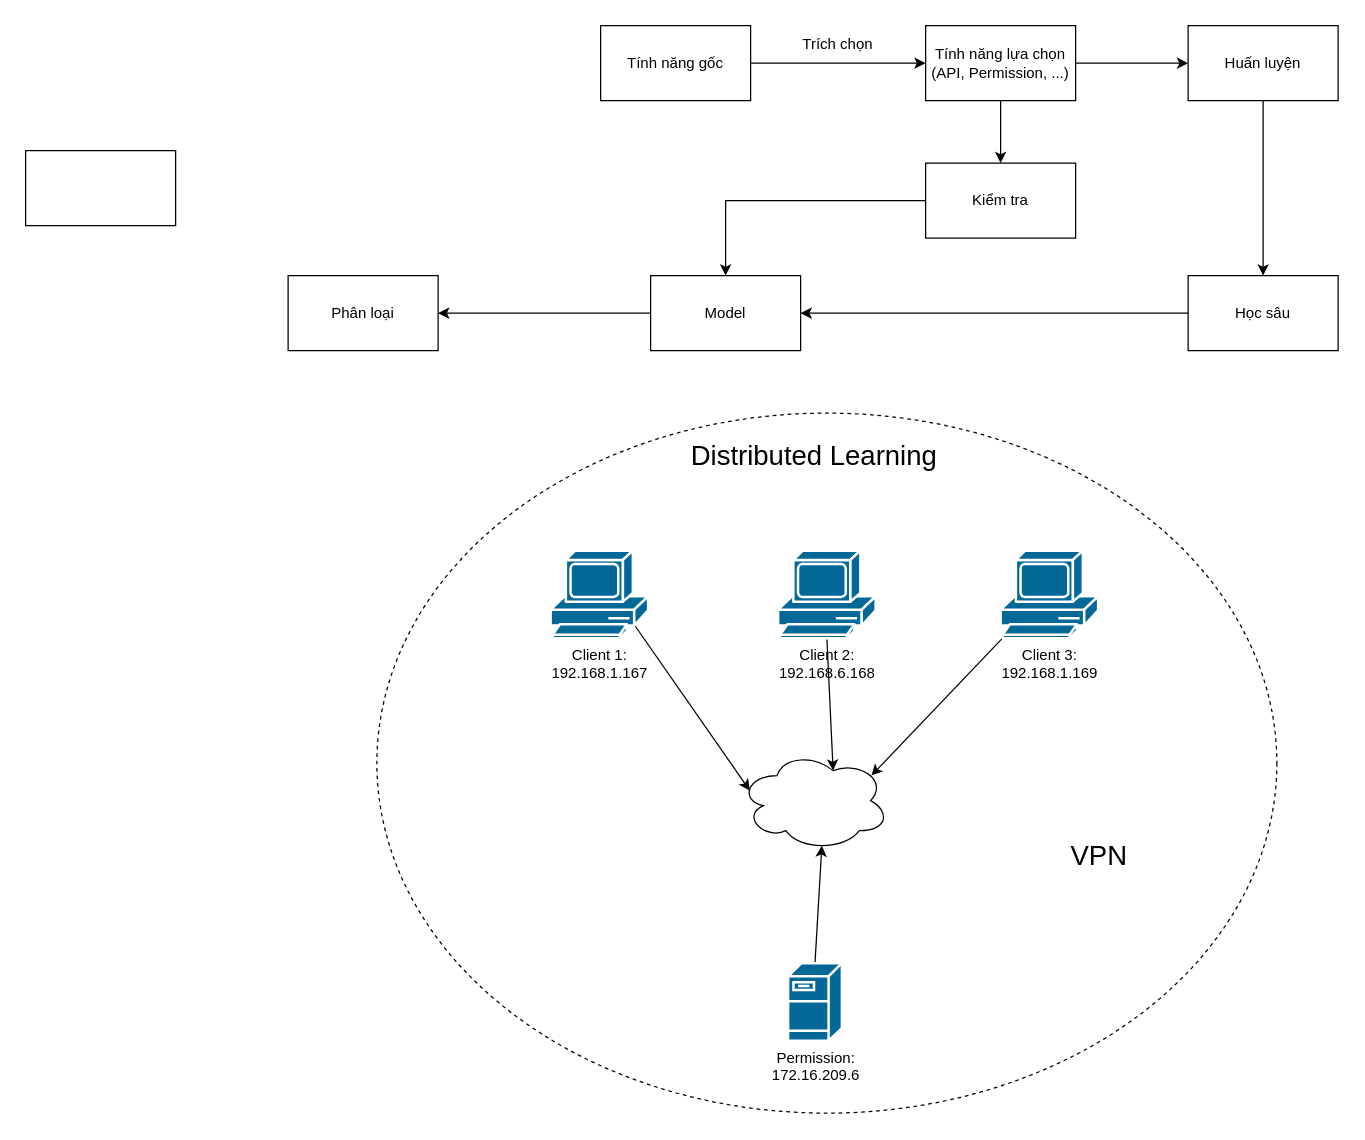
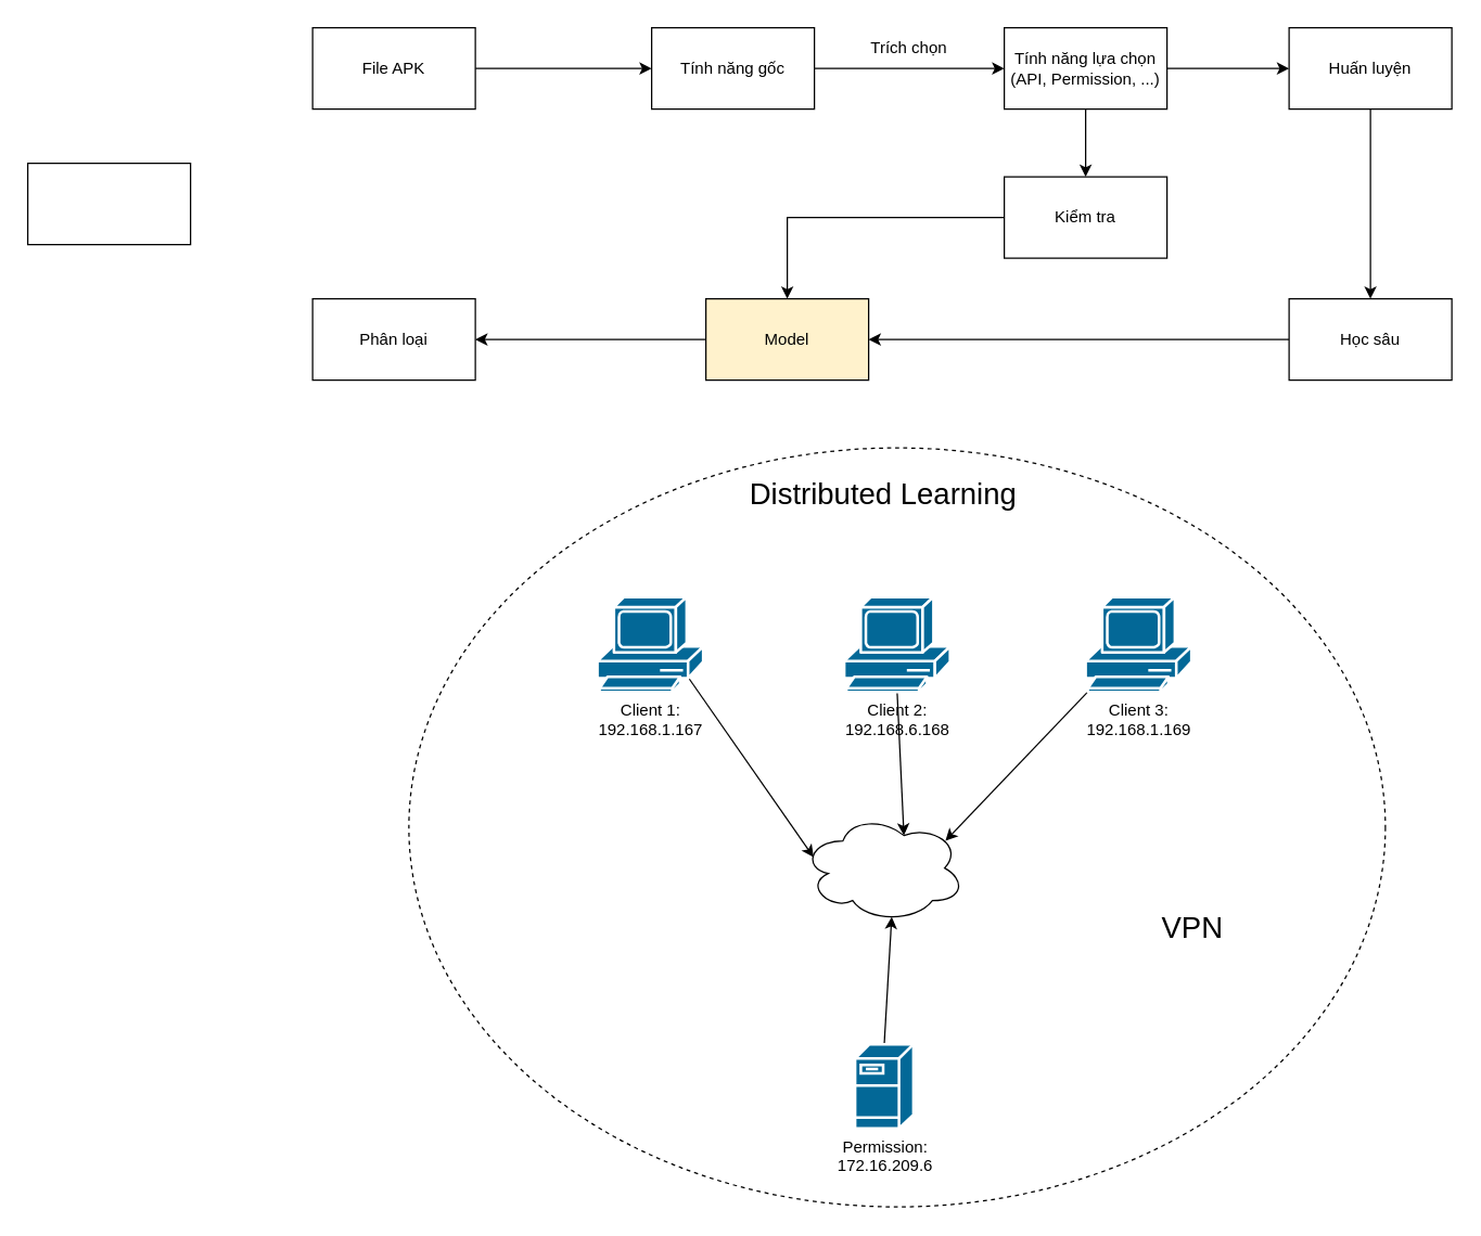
  <mxCell id="0" />
  <mxCell id="1" parent="0" />
  <mxCell id="2" value="" style="ellipse;whiteSpace=wrap;html=1;dashed=1;" vertex="1" parent="1"><mxGeometry x="301" y="330" width="720" height="560" as="geometry" /></mxCell>
+ <mxCell id="3" style="edgeStyle=orthogonalEdgeStyle;rounded=0;orthogonalLoop=1;jettySize=auto;html=1;exitX=1;exitY=0.5;exitDx=0;exitDy=0;entryX=0;entryY=0.5;entryDx=0;entryDy=0;" edge="1" parent="1" source="4" target="6"><mxGeometry relative="1" as="geometry" /></mxCell>
+ <mxCell id="4" value="File APK" style="rounded=0;whiteSpace=wrap;html=1;" vertex="1" parent="1"><mxGeometry x="230" y="20" width="120" height="60" as="geometry" /></mxCell>
  <mxCell id="5" style="edgeStyle=orthogonalEdgeStyle;rounded=0;orthogonalLoop=1;jettySize=auto;html=1;exitX=1;exitY=0.5;exitDx=0;exitDy=0;entryX=0;entryY=0.5;entryDx=0;entryDy=0;" edge="1" parent="1" source="6" target="9"><mxGeometry relative="1" as="geometry" /></mxCell>
  <mxCell id="6" value="Tính năng gốc" style="rounded=0;whiteSpace=wrap;html=1;" vertex="1" parent="1"><mxGeometry x="480" y="20" width="120" height="60" as="geometry" /></mxCell>
  <mxCell id="7" style="edgeStyle=orthogonalEdgeStyle;rounded=0;orthogonalLoop=1;jettySize=auto;html=1;exitX=1;exitY=0.5;exitDx=0;exitDy=0;entryX=0;entryY=0.5;entryDx=0;entryDy=0;" edge="1" parent="1" source="9" target="11"><mxGeometry relative="1" as="geometry" /></mxCell>
  <mxCell id="8" style="edgeStyle=orthogonalEdgeStyle;rounded=0;orthogonalLoop=1;jettySize=auto;html=1;exitX=0.5;exitY=1;exitDx=0;exitDy=0;entryX=0.5;entryY=0;entryDx=0;entryDy=0;" edge="1" parent="1" source="9" target="13"><mxGeometry relative="1" as="geometry" /></mxCell>
  <mxCell id="9" value="Tính năng lựa chọn (API, Permission, ...)" style="rounded=0;whiteSpace=wrap;html=1;" vertex="1" parent="1"><mxGeometry x="740" y="20" width="120" height="60" as="geometry" /></mxCell>
  <mxCell id="10" style="edgeStyle=orthogonalEdgeStyle;rounded=0;orthogonalLoop=1;jettySize=auto;html=1;exitX=0.5;exitY=1;exitDx=0;exitDy=0;entryX=0.5;entryY=0;entryDx=0;entryDy=0;" edge="1" parent="1" source="11" target="15"><mxGeometry relative="1" as="geometry" /></mxCell>
  <mxCell id="11" value="Huấn luyện" style="rounded=0;whiteSpace=wrap;html=1;" vertex="1" parent="1"><mxGeometry x="950" y="20" width="120" height="60" as="geometry" /></mxCell>
  <mxCell id="12" style="edgeStyle=orthogonalEdgeStyle;rounded=0;orthogonalLoop=1;jettySize=auto;html=1;exitX=0;exitY=0.5;exitDx=0;exitDy=0;entryX=0.5;entryY=0;entryDx=0;entryDy=0;" edge="1" parent="1" source="13" target="17"><mxGeometry relative="1" as="geometry" /></mxCell>
  <mxCell id="13" value="Kiểm tra" style="rounded=0;whiteSpace=wrap;html=1;" vertex="1" parent="1"><mxGeometry x="740" y="130" width="120" height="60" as="geometry" /></mxCell>
  <mxCell id="14" style="edgeStyle=orthogonalEdgeStyle;rounded=0;orthogonalLoop=1;jettySize=auto;html=1;exitX=0;exitY=0.5;exitDx=0;exitDy=0;entryX=1;entryY=0.5;entryDx=0;entryDy=0;" edge="1" parent="1" source="15" target="17"><mxGeometry relative="1" as="geometry" /></mxCell>
  <mxCell id="15" value="Học sâu" style="rounded=0;whiteSpace=wrap;html=1;" vertex="1" parent="1"><mxGeometry x="950" y="220" width="120" height="60" as="geometry" /></mxCell>
  <mxCell id="16" style="edgeStyle=orthogonalEdgeStyle;rounded=0;orthogonalLoop=1;jettySize=auto;html=1;exitX=0;exitY=0.5;exitDx=0;exitDy=0;entryX=1;entryY=0.5;entryDx=0;entryDy=0;" edge="1" parent="1" source="17" target="18"><mxGeometry relative="1" as="geometry" /></mxCell>
- <mxCell id="17" value="Model" style="rounded=0;whiteSpace=wrap;html=1;" vertex="1" parent="1"><mxGeometry x="520" y="220" width="120" height="60" as="geometry" /></mxCell>
+ <mxCell id="17" value="Model" style="rounded=0;whiteSpace=wrap;html=1;fillColor=#fff2cc;" vertex="1" parent="1"><mxGeometry x="520" y="220" width="120" height="60" as="geometry" /></mxCell>
  <mxCell id="18" value="Phân loại" style="rounded=0;whiteSpace=wrap;html=1;" vertex="1" parent="1"><mxGeometry x="230" y="220" width="120" height="60" as="geometry" /></mxCell>
  <mxCell id="19" value="" style="rounded=0;whiteSpace=wrap;html=1;" vertex="1" parent="1"><mxGeometry x="20" y="120" width="120" height="60" as="geometry" /></mxCell>
  <mxCell id="20" value="Trích chọn" style="text;html=1;strokeColor=none;fillColor=none;align=center;verticalAlign=middle;whiteSpace=wrap;rounded=0;" vertex="1" parent="1"><mxGeometry x="640" y="20" width="60" height="30" as="geometry" /></mxCell>
  <mxCell id="21" style="edgeStyle=none;rounded=0;orthogonalLoop=1;jettySize=auto;html=1;exitX=0.5;exitY=0;exitDx=0;exitDy=0;exitPerimeter=0;entryX=0.55;entryY=0.95;entryDx=0;entryDy=0;entryPerimeter=0;" edge="1" parent="1" source="22" target="23"><mxGeometry relative="1" as="geometry" /></mxCell>
  <mxCell id="22" value="Permission:&lt;br&gt;172.16.209.6" style="shape=mxgraph.cisco.servers.fileserver;sketch=0;html=1;pointerEvents=1;dashed=0;fillColor=#036897;strokeColor=#ffffff;strokeWidth=2;verticalLabelPosition=bottom;verticalAlign=top;align=center;outlineConnect=0;" vertex="1" parent="1"><mxGeometry x="630" y="770" width="43" height="62" as="geometry" /></mxCell>
  <mxCell id="23" value="" style="ellipse;shape=cloud;whiteSpace=wrap;html=1;" vertex="1" parent="1"><mxGeometry x="591" y="600" width="120" height="80" as="geometry" /></mxCell>
  <mxCell id="24" style="rounded=0;orthogonalLoop=1;jettySize=auto;html=1;exitX=0.86;exitY=0.85;exitDx=0;exitDy=0;exitPerimeter=0;entryX=0.07;entryY=0.4;entryDx=0;entryDy=0;entryPerimeter=0;" edge="1" parent="1" source="25" target="23"><mxGeometry relative="1" as="geometry" /></mxCell>
  <mxCell id="25" value="Client 1:&lt;br&gt;192.168.1.167" style="shape=mxgraph.cisco.computers_and_peripherals.pc;html=1;pointerEvents=1;dashed=0;fillColor=#036897;strokeColor=#ffffff;strokeWidth=2;verticalLabelPosition=bottom;verticalAlign=top;align=center;outlineConnect=0;" vertex="1" parent="1"><mxGeometry x="440" y="440" width="78" height="70" as="geometry" /></mxCell>
  <mxCell id="26" style="rounded=0;orthogonalLoop=1;jettySize=auto;html=1;exitX=0.5;exitY=1;exitDx=0;exitDy=0;exitPerimeter=0;entryX=0.625;entryY=0.2;entryDx=0;entryDy=0;entryPerimeter=0;" edge="1" parent="1" source="27" target="23"><mxGeometry relative="1" as="geometry" /></mxCell>
  <mxCell id="27" value="Client 2:&lt;br&gt;192.168.6.168" style="shape=mxgraph.cisco.computers_and_peripherals.pc;html=1;pointerEvents=1;dashed=0;fillColor=#036897;strokeColor=#ffffff;strokeWidth=2;verticalLabelPosition=bottom;verticalAlign=top;align=center;outlineConnect=0;" vertex="1" parent="1"><mxGeometry x="622" y="440" width="78" height="70" as="geometry" /></mxCell>
  <mxCell id="28" style="rounded=0;orthogonalLoop=1;jettySize=auto;html=1;exitX=0.02;exitY=1;exitDx=0;exitDy=0;exitPerimeter=0;entryX=0.88;entryY=0.25;entryDx=0;entryDy=0;entryPerimeter=0;" edge="1" parent="1" source="29" target="23"><mxGeometry relative="1" as="geometry" /></mxCell>
  <mxCell id="29" value="Client 3:&lt;br&gt;192.168.1.169" style="shape=mxgraph.cisco.computers_and_peripherals.pc;html=1;pointerEvents=1;dashed=0;fillColor=#036897;strokeColor=#ffffff;strokeWidth=2;verticalLabelPosition=bottom;verticalAlign=top;align=center;outlineConnect=0;" vertex="1" parent="1"><mxGeometry x="800" y="440" width="78" height="70" as="geometry" /></mxCell>
  <mxCell id="30" value="&lt;font style=&quot;font-size: 22px;&quot;&gt;VPN&lt;/font&gt;" style="text;html=1;strokeColor=none;fillColor=none;align=center;verticalAlign=middle;whiteSpace=wrap;rounded=0;" vertex="1" parent="1"><mxGeometry x="818" y="650" width="122" height="70" as="geometry" /></mxCell>
  <mxCell id="31" value="Distributed Learning" style="text;html=1;strokeColor=none;fillColor=none;align=center;verticalAlign=middle;whiteSpace=wrap;rounded=0;fontSize=22;" vertex="1" parent="1"><mxGeometry x="520" y="350" width="262" height="30" as="geometry" /></mxCell>
